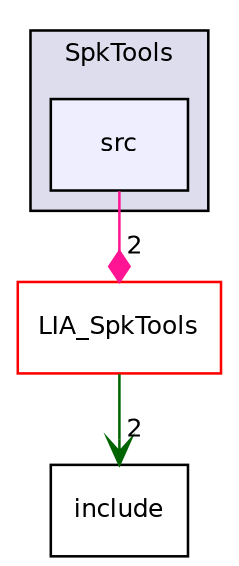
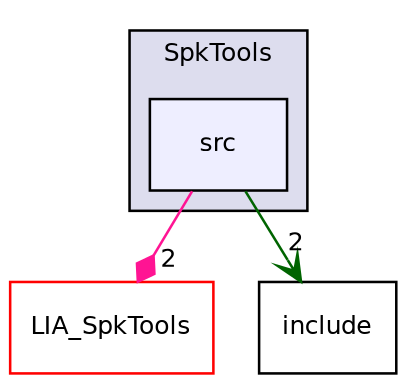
  digraph {
    compound=true
    node [fontname=Helvetica fontsize=10 shape=box style=filled]
    edge [headlabel=2 labeldistance=1.5 labelfontname=Helvetica labelfontsize=10]
    n1 [fillcolor="#eeeeff" label=src pencolor=black]
    n2 [color=red fillcolor=white label=LIA_SpkTools]
    n3 [label=include style=""]
    subgraph cluster_1 {
      bgcolor="#ddddee"
      fontname=Helvetica
      fontsize=10
      label=SpkTools
      pencolor=black
      n1
    }
    n1 -> n2 [arrowhead=diamond color=deeppink]
-   n2 -> n3 [arrowhead=vee color=darkgreen]
+   n1 -> n3 [arrowhead=vee color=darkgreen]
  }
